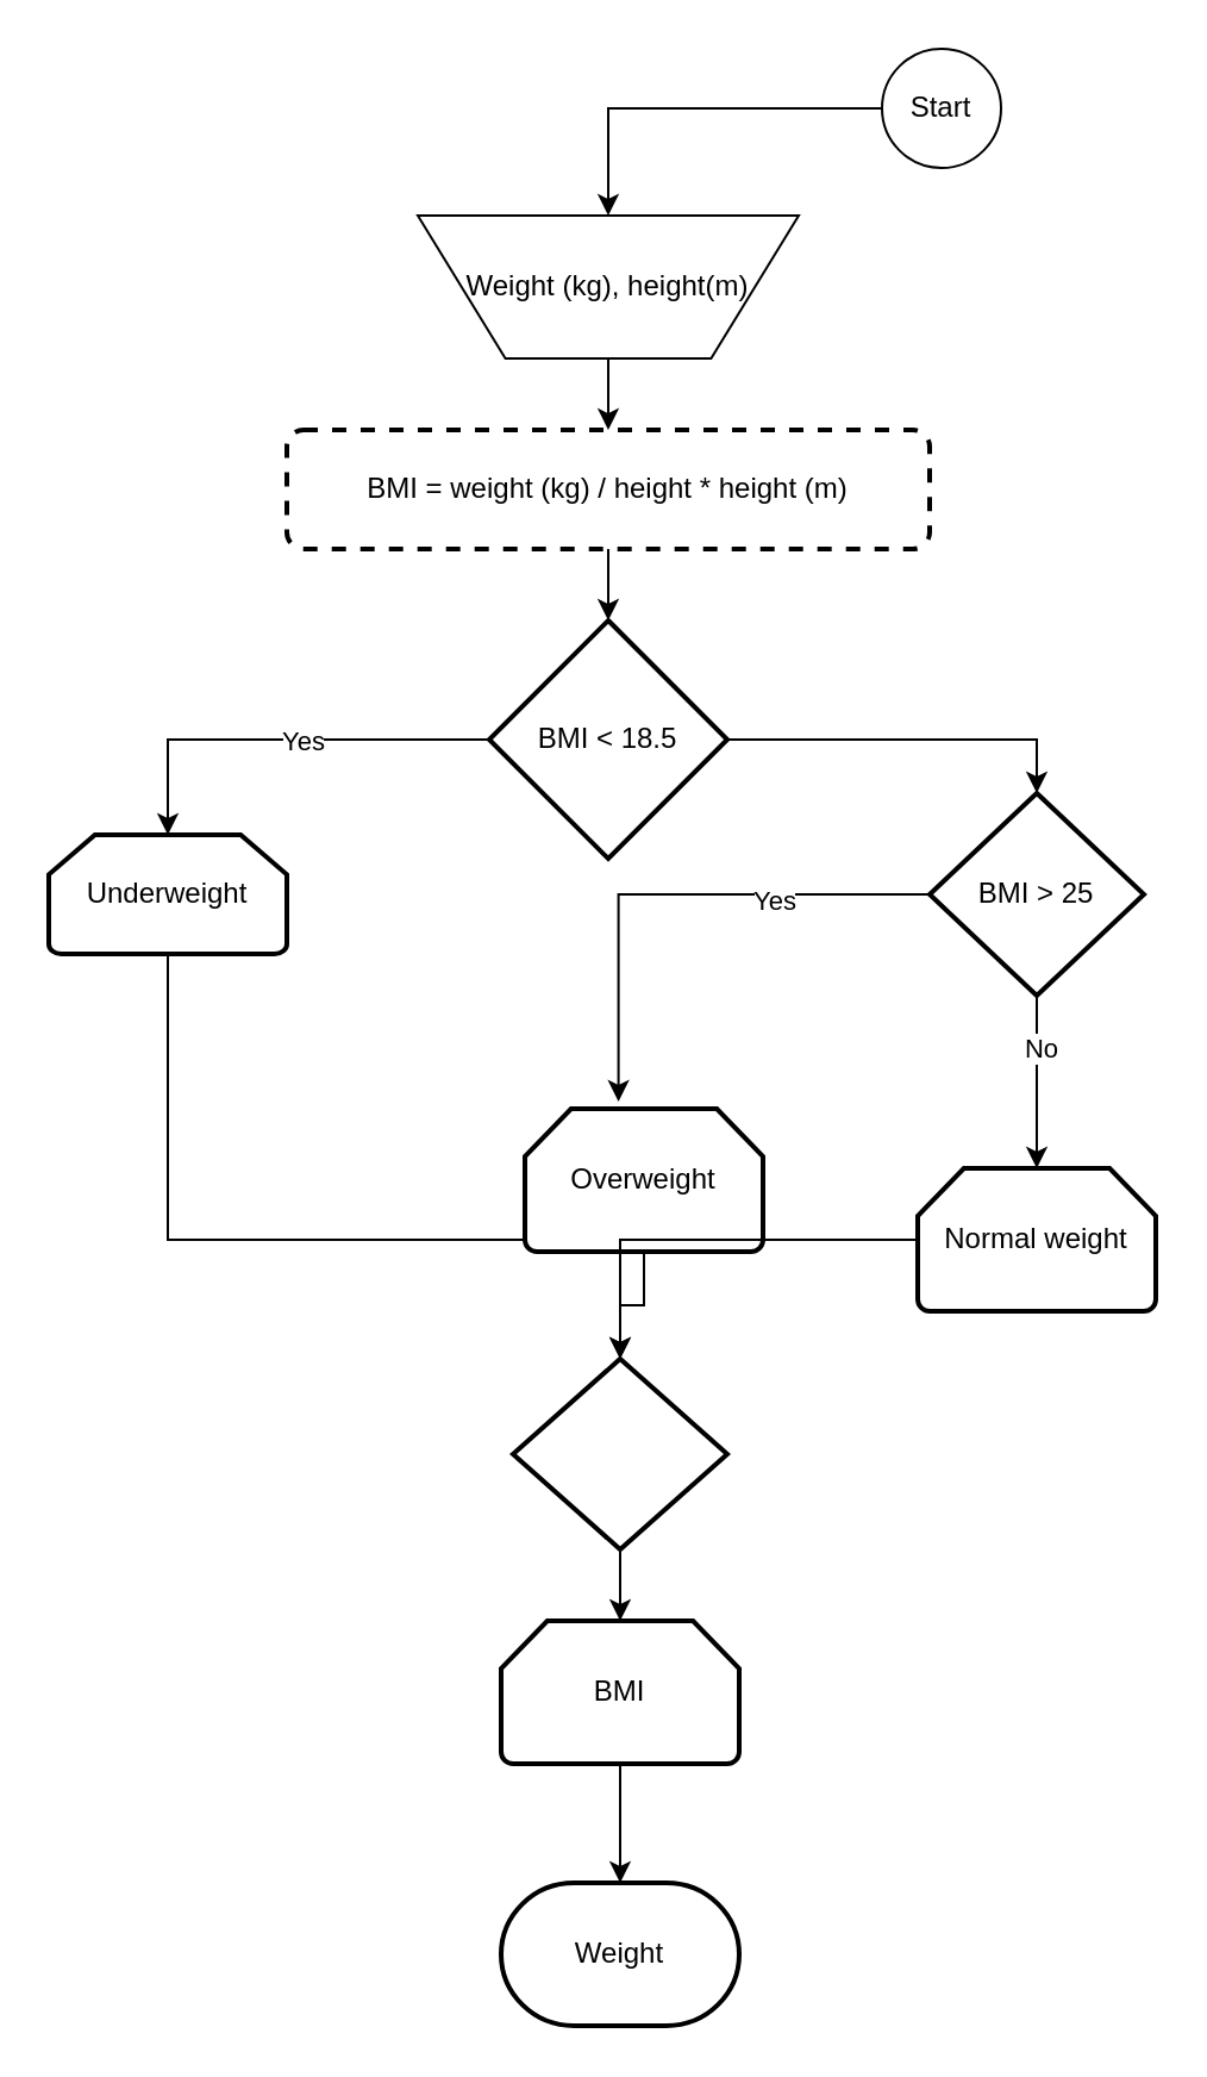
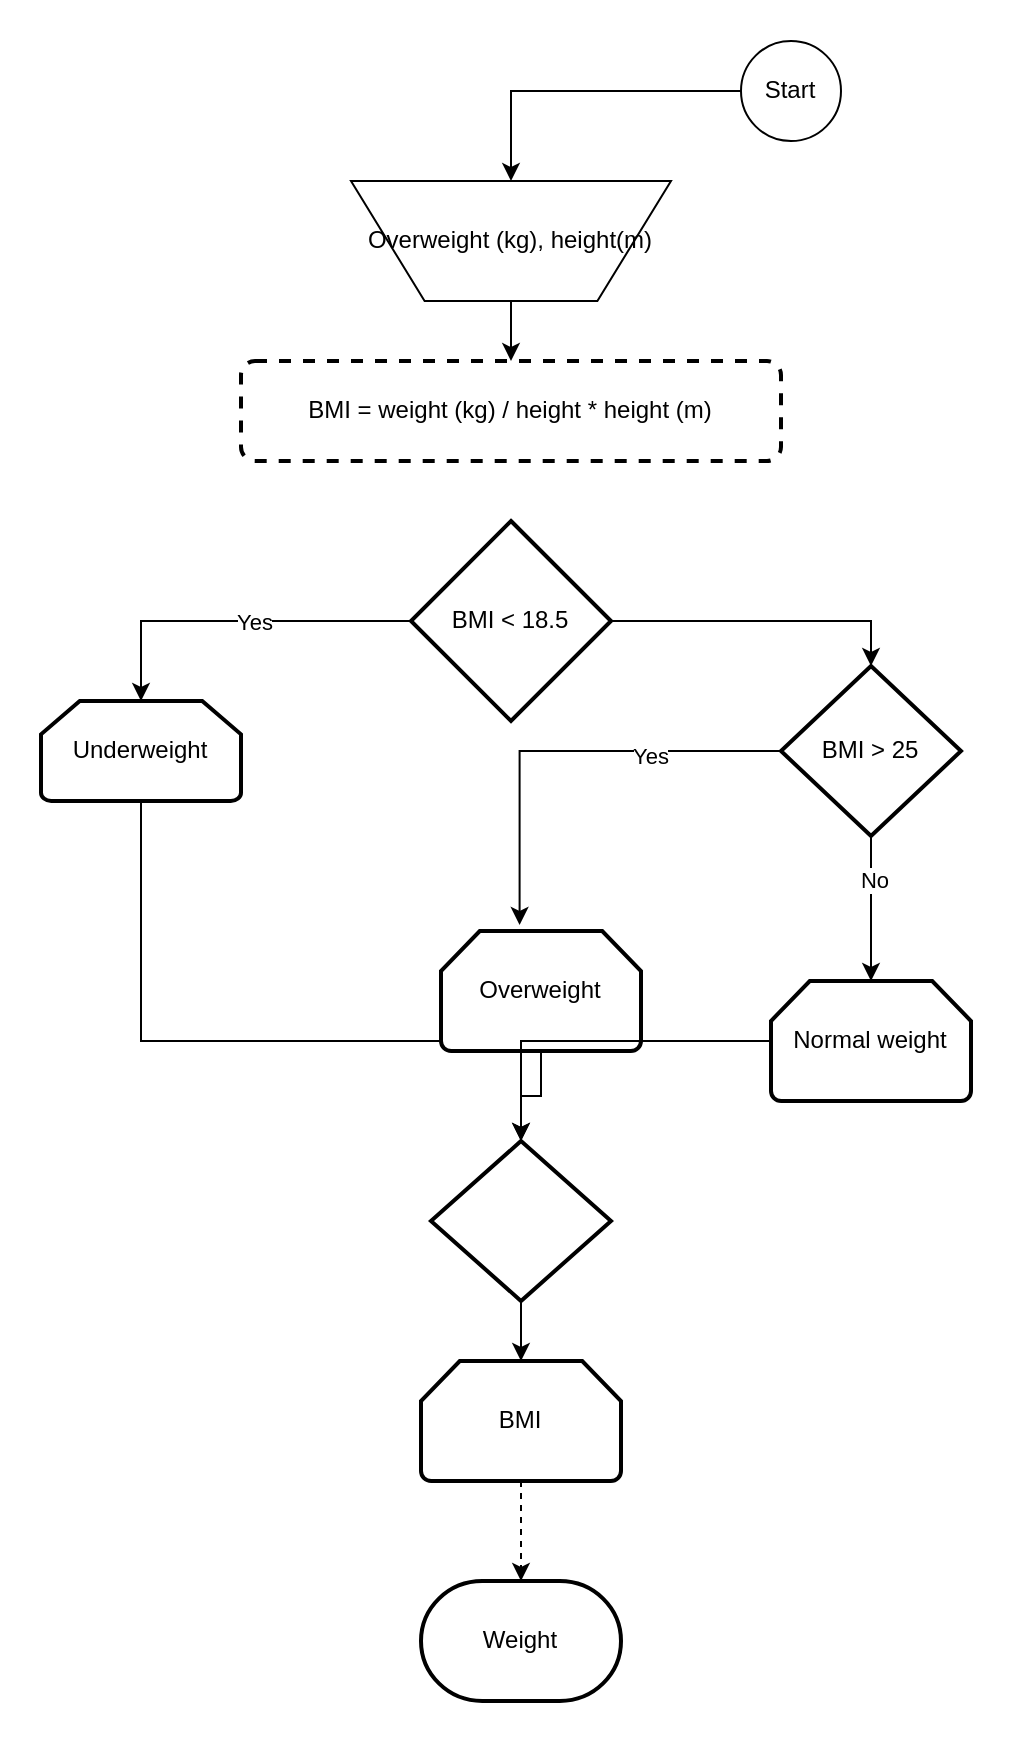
  <mxCell id="0" />
  <mxCell id="1" parent="0" />
  <mxCell id="2" style="edgeStyle=orthogonalEdgeStyle;rounded=0;orthogonalLoop=1;jettySize=auto;html=1;entryX=0.5;entryY=0;entryDx=0;entryDy=0;" edge="1" parent="1" source="3" target="5"><mxGeometry relative="1" as="geometry" /></mxCell>
  <mxCell id="3" value="Start" style="ellipse;whiteSpace=wrap;html=1;aspect=fixed;" vertex="1" parent="1"><mxGeometry x="370" y="20" width="50" height="50" as="geometry" /></mxCell>
  <mxCell id="4" style="edgeStyle=orthogonalEdgeStyle;rounded=0;orthogonalLoop=1;jettySize=auto;html=1;entryX=0.5;entryY=0;entryDx=0;entryDy=0;" edge="1" parent="1" source="5" target="7"><mxGeometry relative="1" as="geometry" /></mxCell>
- <mxCell id="5" value="Weight (kg), height(m)" style="verticalLabelPosition=middle;verticalAlign=middle;html=1;shape=trapezoid;perimeter=trapezoidPerimeter;whiteSpace=wrap;size=0.23;arcSize=10;flipV=1;labelPosition=center;align=center;" vertex="1" parent="1"><mxGeometry x="175" y="90" width="160" height="60" as="geometry" /></mxCell>
- <mxCell id="6" style="edgeStyle=orthogonalEdgeStyle;rounded=0;orthogonalLoop=1;jettySize=auto;html=1;entryX=0.5;entryY=0;entryDx=0;entryDy=0;entryPerimeter=0;" edge="1" parent="1" source="7" target="11"><mxGeometry relative="1" as="geometry" /></mxCell>
+ <mxCell id="5" value="Overweight (kg), height(m)" style="verticalLabelPosition=middle;verticalAlign=middle;html=1;shape=trapezoid;perimeter=trapezoidPerimeter;whiteSpace=wrap;size=0.23;arcSize=10;flipV=1;labelPosition=center;align=center;" vertex="1" parent="1"><mxGeometry x="175" y="90" width="160" height="60" as="geometry" /></mxCell>
  <mxCell id="7" value="BMI = weight (kg) / height * height (m)" style="rounded=1;whiteSpace=wrap;html=1;absoluteArcSize=1;arcSize=14;strokeWidth=2;dashed=1;" vertex="1" parent="1"><mxGeometry x="120" y="180" width="270" height="50" as="geometry" /></mxCell>
  <mxCell id="8" style="edgeStyle=orthogonalEdgeStyle;rounded=0;orthogonalLoop=1;jettySize=auto;html=1;entryX=0.5;entryY=0;entryDx=0;entryDy=0;entryPerimeter=0;" edge="1" parent="1" source="11" target="13"><mxGeometry relative="1" as="geometry"><mxPoint x="70" y="310" as="targetPoint" /></mxGeometry></mxCell>
  <mxCell id="9" value="Yes" style="edgeLabel;html=1;align=center;verticalAlign=middle;resizable=0;points=[];" vertex="1" connectable="0" parent="8"><mxGeometry x="-0.1" relative="1" as="geometry"><mxPoint as="offset" /></mxGeometry></mxCell>
  <mxCell id="10" style="edgeStyle=orthogonalEdgeStyle;rounded=0;orthogonalLoop=1;jettySize=auto;html=1;entryX=0.5;entryY=0;entryDx=0;entryDy=0;entryPerimeter=0;" edge="1" parent="1" source="11" target="18"><mxGeometry relative="1" as="geometry" /></mxCell>
  <mxCell id="11" value="BMI &amp;lt; 18.5" style="strokeWidth=2;html=1;shape=mxgraph.flowchart.decision;whiteSpace=wrap;" vertex="1" parent="1"><mxGeometry x="205" y="260" width="100" height="100" as="geometry" /></mxCell>
  <mxCell id="12" style="edgeStyle=orthogonalEdgeStyle;rounded=0;orthogonalLoop=1;jettySize=auto;html=1;" edge="1" parent="1" source="13"><mxGeometry relative="1" as="geometry"><mxPoint x="260" y="600" as="targetPoint" /><Array as="points"><mxPoint x="70" y="520" /><mxPoint x="260" y="520" /></Array></mxGeometry></mxCell>
  <mxCell id="13" value="Underweight" style="strokeWidth=2;html=1;shape=mxgraph.flowchart.loop_limit;whiteSpace=wrap;" vertex="1" parent="1"><mxGeometry x="20" y="350" width="100" height="50" as="geometry" /></mxCell>
  <mxCell id="14" style="edgeStyle=orthogonalEdgeStyle;rounded=0;orthogonalLoop=1;jettySize=auto;html=1;entryX=0.393;entryY=-0.05;entryDx=0;entryDy=0;entryPerimeter=0;" edge="1" parent="1" source="18" target="20"><mxGeometry relative="1" as="geometry" /></mxCell>
  <mxCell id="15" value="Yes" style="edgeLabel;html=1;align=center;verticalAlign=middle;resizable=0;points=[];" vertex="1" connectable="0" parent="14"><mxGeometry x="-0.398" y="2" relative="1" as="geometry"><mxPoint as="offset" /></mxGeometry></mxCell>
  <mxCell id="16" style="edgeStyle=orthogonalEdgeStyle;rounded=0;orthogonalLoop=1;jettySize=auto;html=1;entryX=0.5;entryY=0;entryDx=0;entryDy=0;entryPerimeter=0;" edge="1" parent="1" source="18" target="22"><mxGeometry relative="1" as="geometry" /></mxCell>
  <mxCell id="17" value="No" style="edgeLabel;html=1;align=center;verticalAlign=middle;resizable=0;points=[];" vertex="1" connectable="0" parent="16"><mxGeometry x="-0.384" y="1" relative="1" as="geometry"><mxPoint as="offset" /></mxGeometry></mxCell>
  <mxCell id="18" value="BMI &amp;gt; 25" style="strokeWidth=2;html=1;shape=mxgraph.flowchart.decision;whiteSpace=wrap;" vertex="1" parent="1"><mxGeometry x="390" y="332.5" width="90" height="85" as="geometry" /></mxCell>
  <mxCell id="19" style="edgeStyle=orthogonalEdgeStyle;rounded=0;orthogonalLoop=1;jettySize=auto;html=1;entryX=0.5;entryY=0;entryDx=0;entryDy=0;entryPerimeter=0;" edge="1" parent="1" source="20" target="24"><mxGeometry relative="1" as="geometry" /></mxCell>
  <mxCell id="20" value="Overweight" style="strokeWidth=2;html=1;shape=mxgraph.flowchart.loop_limit;whiteSpace=wrap;" vertex="1" parent="1"><mxGeometry x="220" y="465" width="100" height="60" as="geometry" /></mxCell>
  <mxCell id="21" style="edgeStyle=orthogonalEdgeStyle;rounded=0;orthogonalLoop=1;jettySize=auto;html=1;entryX=0.5;entryY=0;entryDx=0;entryDy=0;entryPerimeter=0;" edge="1" parent="1" source="22" target="24"><mxGeometry relative="1" as="geometry" /></mxCell>
  <mxCell id="22" value="Normal weight" style="strokeWidth=2;html=1;shape=mxgraph.flowchart.loop_limit;whiteSpace=wrap;" vertex="1" parent="1"><mxGeometry x="385" y="490" width="100" height="60" as="geometry" /></mxCell>
  <mxCell id="23" style="edgeStyle=orthogonalEdgeStyle;rounded=0;orthogonalLoop=1;jettySize=auto;html=1;entryX=0.5;entryY=0;entryDx=0;entryDy=0;entryPerimeter=0;" edge="1" parent="1" source="24" target="26"><mxGeometry relative="1" as="geometry" /></mxCell>
  <mxCell id="24" value="" style="strokeWidth=2;html=1;shape=mxgraph.flowchart.decision;whiteSpace=wrap;" vertex="1" parent="1"><mxGeometry x="215" y="570" width="90" height="80" as="geometry" /></mxCell>
- <mxCell id="25" style="edgeStyle=orthogonalEdgeStyle;rounded=0;orthogonalLoop=1;jettySize=auto;html=1;entryX=0.5;entryY=0;entryDx=0;entryDy=0;entryPerimeter=0;" edge="1" parent="1" source="26" target="27"><mxGeometry relative="1" as="geometry" /></mxCell>
+ <mxCell id="25" style="edgeStyle=orthogonalEdgeStyle;rounded=0;orthogonalLoop=1;jettySize=auto;html=1;entryX=0.5;entryY=0;entryDx=0;entryDy=0;entryPerimeter=0;dashed=1;" edge="1" parent="1" source="26" target="27"><mxGeometry relative="1" as="geometry" /></mxCell>
  <mxCell id="26" value="BMI" style="strokeWidth=2;html=1;shape=mxgraph.flowchart.loop_limit;whiteSpace=wrap;" vertex="1" parent="1"><mxGeometry x="210" y="680" width="100" height="60" as="geometry" /></mxCell>
  <mxCell id="27" value="Weight" style="strokeWidth=2;html=1;shape=mxgraph.flowchart.terminator;whiteSpace=wrap;" vertex="1" parent="1"><mxGeometry x="210" y="790" width="100" height="60" as="geometry" /></mxCell>
